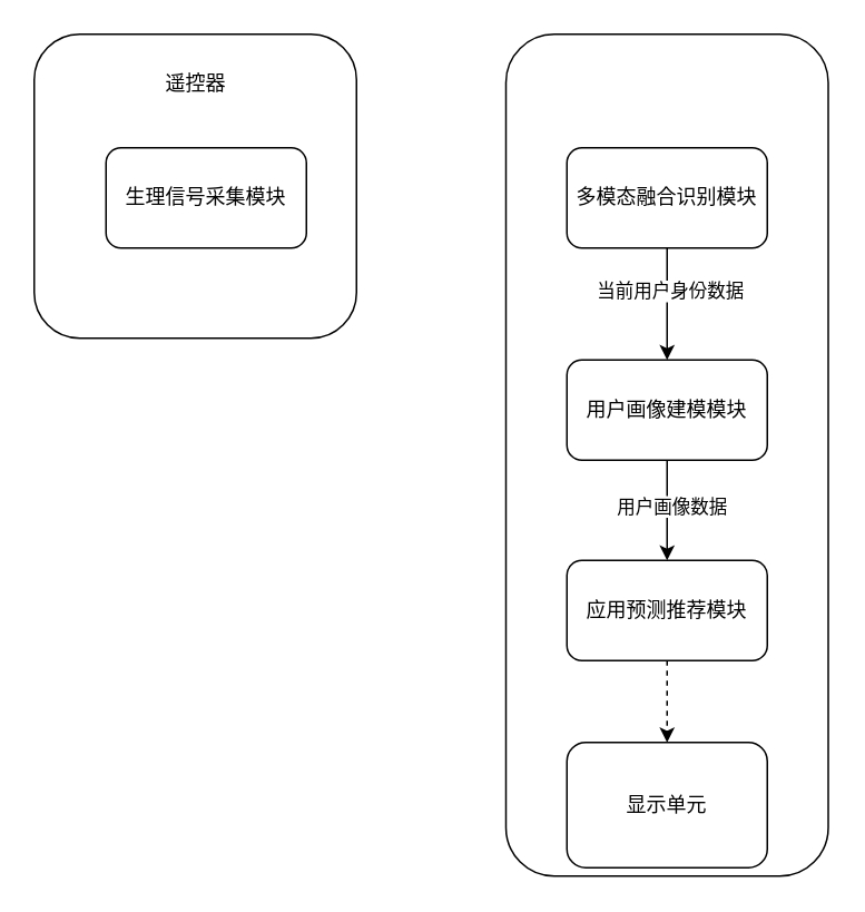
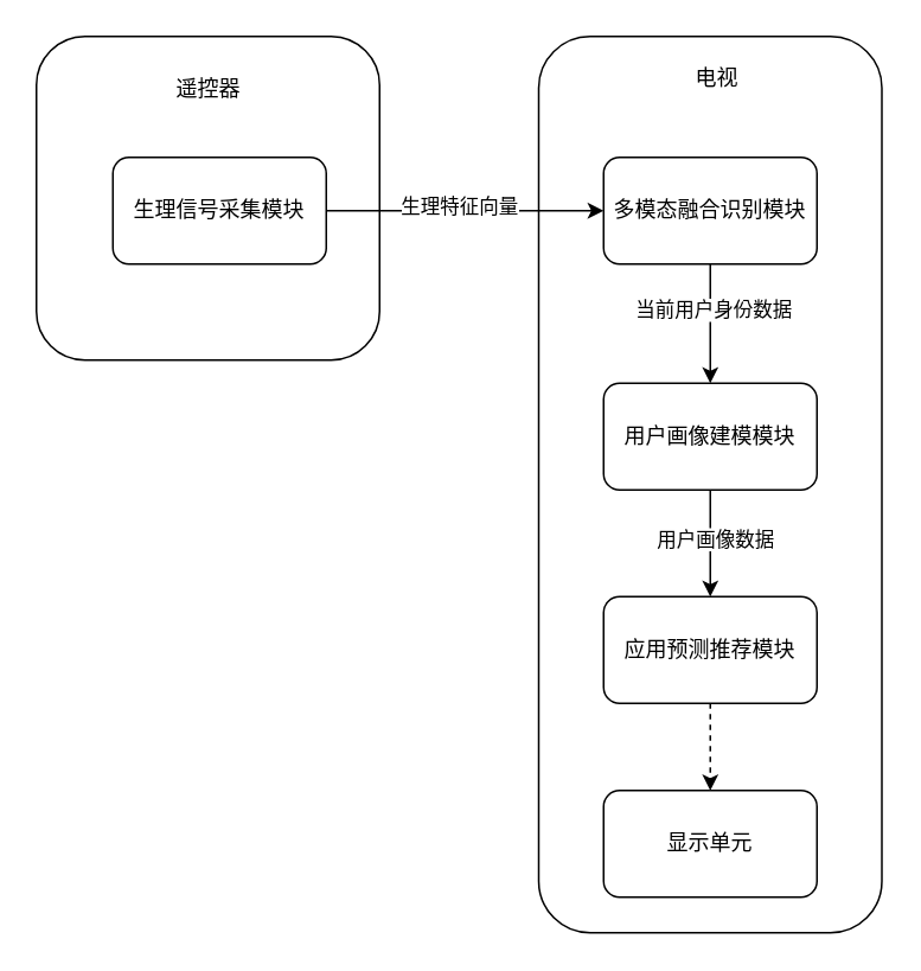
  <mxCell id="0" />
  <mxCell id="1" parent="0" />
  <mxCell id="2" value="" style="rounded=1;whiteSpace=wrap;html=1;" vertex="1" parent="1"><mxGeometry x="302.5" y="20" width="193" height="504" as="geometry" /></mxCell>
  <mxCell id="3" value="" style="rounded=1;whiteSpace=wrap;html=1;" vertex="1" parent="1"><mxGeometry x="20" y="20" width="193" height="182" as="geometry" /></mxCell>
+ <mxCell id="4" style="edgeStyle=orthogonalEdgeStyle;rounded=0;orthogonalLoop=1;jettySize=auto;html=1;exitX=1;exitY=0.5;exitDx=0;exitDy=0;" edge="1" parent="1" source="6" target="9"><mxGeometry relative="1" as="geometry" /></mxCell>
+ <mxCell id="5" value="生理特征向量" style="edgeLabel;html=1;align=center;verticalAlign=middle;resizable=0;points=[];" vertex="1" connectable="0" parent="4"><mxGeometry x="-0.051" y="3" relative="1" as="geometry"><mxPoint as="offset" /></mxGeometry></mxCell>
  <mxCell id="6" value="生理信号采集模块" style="rounded=1;whiteSpace=wrap;html=1;" vertex="1" parent="1"><mxGeometry x="63" y="88" width="120" height="60" as="geometry" /></mxCell>
  <mxCell id="7" style="edgeStyle=orthogonalEdgeStyle;rounded=0;orthogonalLoop=1;jettySize=auto;html=1;exitX=0.5;exitY=1;exitDx=0;exitDy=0;" edge="1" parent="1" source="9" target="12"><mxGeometry relative="1" as="geometry" /></mxCell>
  <mxCell id="8" value="当前用户身份数据" style="edgeLabel;html=1;align=center;verticalAlign=middle;resizable=0;points=[];" vertex="1" connectable="0" parent="7"><mxGeometry x="-0.254" y="1" relative="1" as="geometry"><mxPoint as="offset" /></mxGeometry></mxCell>
  <mxCell id="9" value="&lt;p class=&quot;MsoNormal&quot;&gt;&lt;font style=&quot;font-size: 12px;&quot; face=&quot;Helvetica&quot;&gt;多模态融合识别模块&lt;/font&gt;&lt;/p&gt;" style="rounded=1;whiteSpace=wrap;html=1;" vertex="1" parent="1"><mxGeometry x="339" y="88" width="120" height="60" as="geometry" /></mxCell>
  <mxCell id="10" style="edgeStyle=orthogonalEdgeStyle;rounded=0;orthogonalLoop=1;jettySize=auto;html=1;exitX=0.5;exitY=1;exitDx=0;exitDy=0;" edge="1" parent="1" source="12" target="14"><mxGeometry relative="1" as="geometry" /></mxCell>
  <mxCell id="11" value="用户画像数据" style="edgeLabel;html=1;align=center;verticalAlign=middle;resizable=0;points=[];" vertex="1" connectable="0" parent="10"><mxGeometry x="-0.1" y="2" relative="1" as="geometry"><mxPoint as="offset" /></mxGeometry></mxCell>
  <mxCell id="12" value="用户画像建模模块" style="rounded=1;whiteSpace=wrap;html=1;" vertex="1" parent="1"><mxGeometry x="339" y="215" width="120" height="60" as="geometry" /></mxCell>
  <mxCell id="13" style="edgeStyle=orthogonalEdgeStyle;rounded=0;orthogonalLoop=1;jettySize=auto;html=1;exitX=0.5;exitY=1;exitDx=0;exitDy=0;dashed=1;" edge="1" parent="1" source="14" target="15"><mxGeometry relative="1" as="geometry" /></mxCell>
  <mxCell id="14" value="应用预测推荐模块" style="rounded=1;whiteSpace=wrap;html=1;" vertex="1" parent="1"><mxGeometry x="339" y="335" width="120" height="60" as="geometry" /></mxCell>
- <mxCell id="15" value="显示单元" style="rounded=1;whiteSpace=wrap;html=1;" vertex="1" parent="1"><mxGeometry x="339" y="444" width="120" height="75" as="geometry" /></mxCell>
+ <mxCell id="15" value="显示单元" style="rounded=1;whiteSpace=wrap;html=1;" vertex="1" parent="1"><mxGeometry x="339" y="444" width="120" height="60" as="geometry" /></mxCell>
  <mxCell id="16" value="遥控器" style="text;html=1;whiteSpace=wrap;strokeColor=none;fillColor=none;align=center;verticalAlign=middle;rounded=0;" vertex="1" parent="1"><mxGeometry x="86.5" y="35" width="60" height="30" as="geometry" /></mxCell>
+ <mxCell id="17" value="电视" style="text;html=1;whiteSpace=wrap;strokeColor=none;fillColor=none;align=center;verticalAlign=middle;rounded=0;" vertex="1" parent="1"><mxGeometry x="373" y="29" width="60" height="30" as="geometry" /></mxCell>
